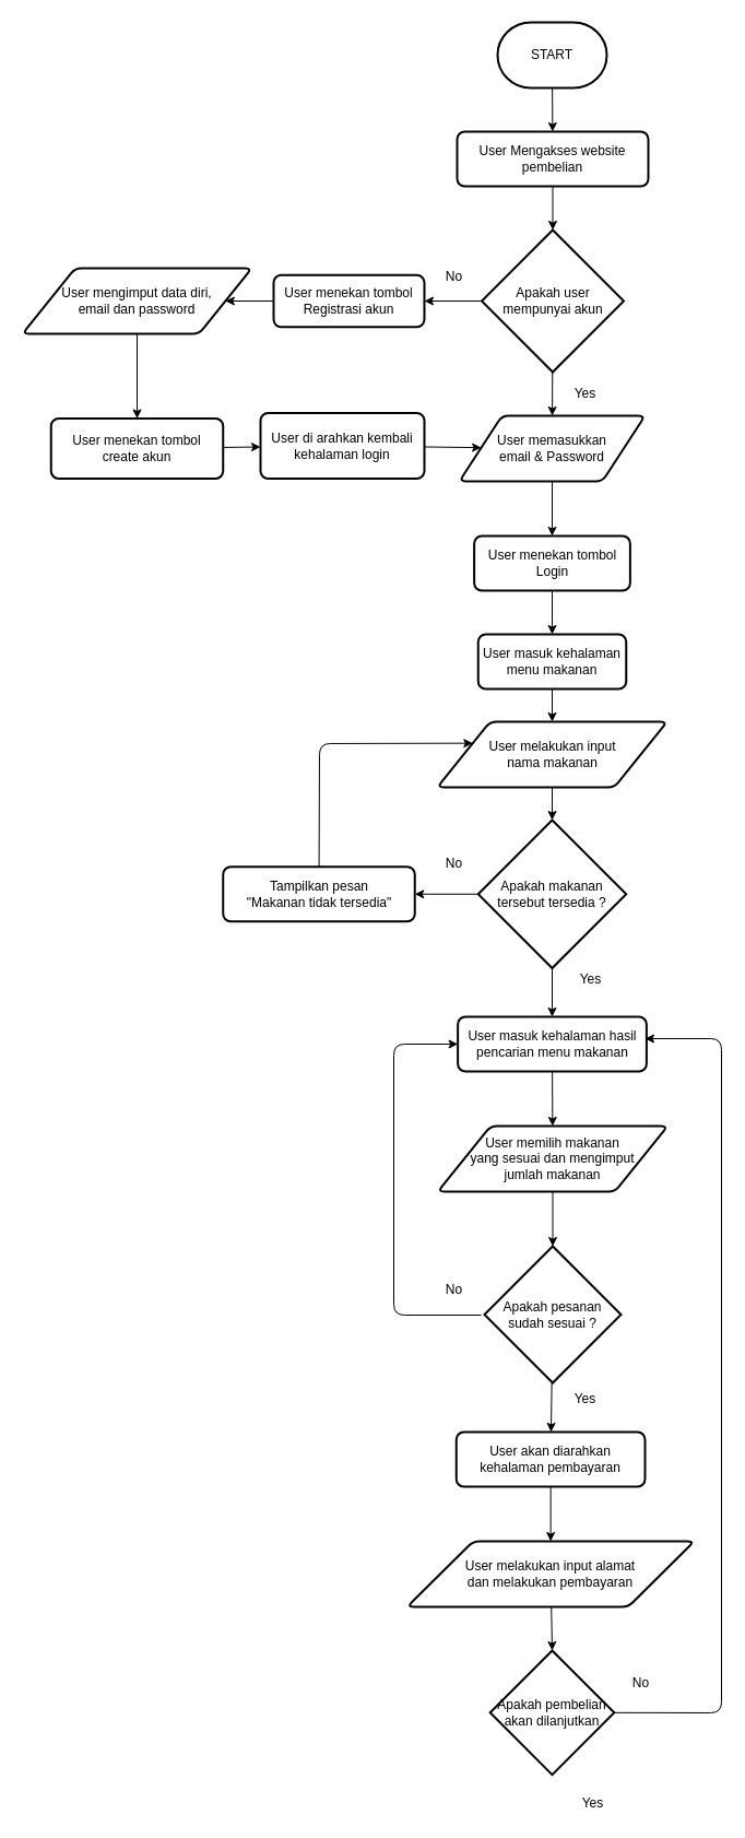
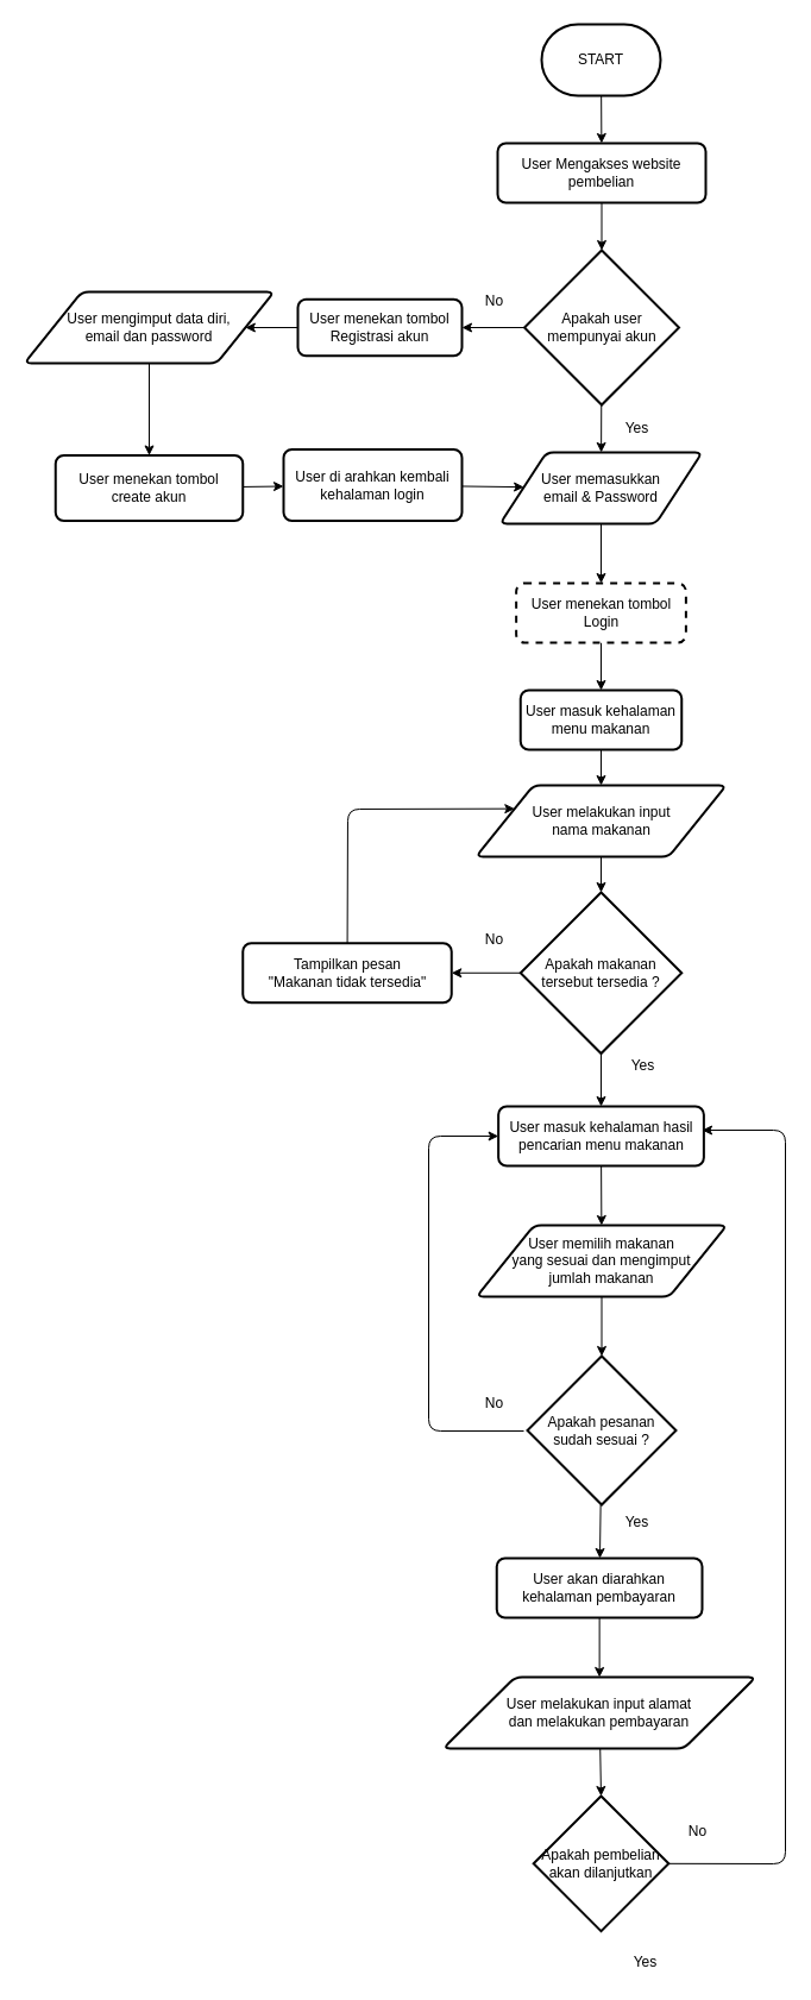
  <mxCell id="0" />
  <mxCell id="1" parent="0" />
  <mxCell id="2" style="edgeStyle=none;html=1;" edge="1" parent="1" source="3" target="5"><mxGeometry relative="1" as="geometry" /></mxCell>
  <mxCell id="3" value="START" style="strokeWidth=2;html=1;shape=mxgraph.flowchart.terminator;whiteSpace=wrap;" vertex="1" parent="1"><mxGeometry x="455" y="20" width="100" height="60" as="geometry" /></mxCell>
  <mxCell id="4" style="edgeStyle=none;html=1;" edge="1" parent="1" source="5" target="8"><mxGeometry relative="1" as="geometry" /></mxCell>
  <mxCell id="5" value="User Mengakses website pembelian" style="rounded=1;whiteSpace=wrap;html=1;absoluteArcSize=1;arcSize=14;strokeWidth=2;" vertex="1" parent="1"><mxGeometry x="418" y="120" width="175" height="50" as="geometry" /></mxCell>
  <mxCell id="6" style="edgeStyle=none;html=1;entryX=1;entryY=0.5;entryDx=0;entryDy=0;" edge="1" parent="1" source="8" target="10"><mxGeometry relative="1" as="geometry" /></mxCell>
  <mxCell id="7" style="edgeStyle=none;html=1;" edge="1" parent="1" source="8" target="13"><mxGeometry relative="1" as="geometry" /></mxCell>
  <mxCell id="8" value="Apakah user mempunyai akun" style="strokeWidth=2;html=1;shape=mxgraph.flowchart.decision;whiteSpace=wrap;" vertex="1" parent="1"><mxGeometry x="440.5" y="210" width="130" height="130" as="geometry" /></mxCell>
  <mxCell id="9" style="edgeStyle=none;html=1;" edge="1" parent="1" source="10" target="18"><mxGeometry relative="1" as="geometry" /></mxCell>
  <mxCell id="10" value="User menekan tombol Registrasi akun" style="rounded=1;whiteSpace=wrap;html=1;absoluteArcSize=1;arcSize=14;strokeWidth=2;" vertex="1" parent="1"><mxGeometry x="250" y="251.25" width="138" height="47.5" as="geometry" /></mxCell>
  <mxCell id="11" value="No" style="text;html=1;align=center;verticalAlign=middle;resizable=0;points=[];autosize=1;strokeColor=none;fillColor=none;" vertex="1" parent="1"><mxGeometry x="400" y="242.5" width="30" height="20" as="geometry" /></mxCell>
  <mxCell id="12" style="edgeStyle=none;html=1;" edge="1" parent="1" source="13" target="16"><mxGeometry relative="1" as="geometry" /></mxCell>
  <mxCell id="13" value="User memasukkan &lt;br&gt;email &amp;amp; Password" style="shape=parallelogram;html=1;strokeWidth=2;perimeter=parallelogramPerimeter;whiteSpace=wrap;rounded=1;arcSize=12;size=0.23;" vertex="1" parent="1"><mxGeometry x="420" y="380" width="170" height="60" as="geometry" /></mxCell>
  <mxCell id="14" value="Yes" style="text;html=1;align=center;verticalAlign=middle;resizable=0;points=[];autosize=1;strokeColor=none;fillColor=none;" vertex="1" parent="1"><mxGeometry x="515" y="350" width="40" height="20" as="geometry" /></mxCell>
  <mxCell id="15" style="edgeStyle=none;html=1;entryX=0.5;entryY=0;entryDx=0;entryDy=0;" edge="1" parent="1" source="16" target="24"><mxGeometry relative="1" as="geometry" /></mxCell>
- <mxCell id="16" value="User menekan tombol Login" style="rounded=1;whiteSpace=wrap;html=1;absoluteArcSize=1;arcSize=14;strokeWidth=2;" vertex="1" parent="1"><mxGeometry x="433.63" y="490" width="142.75" height="50" as="geometry" /></mxCell>
+ <mxCell id="16" value="User menekan tombol Login" style="rounded=1;whiteSpace=wrap;html=1;absoluteArcSize=1;arcSize=14;strokeWidth=2;dashed=1;" vertex="1" parent="1"><mxGeometry x="433.63" y="490" width="142.75" height="50" as="geometry" /></mxCell>
  <mxCell id="17" style="edgeStyle=none;html=1;entryX=0.5;entryY=0;entryDx=0;entryDy=0;" edge="1" parent="1" source="18" target="20"><mxGeometry relative="1" as="geometry" /></mxCell>
  <mxCell id="18" value="User mengimput data diri,&lt;br&gt;email dan password" style="shape=parallelogram;html=1;strokeWidth=2;perimeter=parallelogramPerimeter;whiteSpace=wrap;rounded=1;arcSize=12;size=0.23;" vertex="1" parent="1"><mxGeometry x="20" y="245" width="210" height="60" as="geometry" /></mxCell>
  <mxCell id="19" style="edgeStyle=none;html=1;" edge="1" parent="1" source="20" target="22"><mxGeometry relative="1" as="geometry" /></mxCell>
  <mxCell id="20" value="User menekan tombol&lt;br&gt;create akun" style="rounded=1;whiteSpace=wrap;html=1;absoluteArcSize=1;arcSize=14;strokeWidth=2;" vertex="1" parent="1"><mxGeometry x="46.25" y="382.5" width="157.5" height="55" as="geometry" /></mxCell>
  <mxCell id="21" style="edgeStyle=none;html=1;" edge="1" parent="1" source="22" target="13"><mxGeometry relative="1" as="geometry" /></mxCell>
  <mxCell id="22" value="&lt;span&gt;User di arahkan kembali kehalaman login&lt;/span&gt;" style="rounded=1;whiteSpace=wrap;html=1;absoluteArcSize=1;arcSize=14;strokeWidth=2;" vertex="1" parent="1"><mxGeometry x="238" y="377.5" width="150" height="60" as="geometry" /></mxCell>
  <mxCell id="23" style="edgeStyle=none;html=1;" edge="1" parent="1" source="24" target="26"><mxGeometry relative="1" as="geometry" /></mxCell>
  <mxCell id="24" value="User masuk kehalaman menu makanan" style="rounded=1;whiteSpace=wrap;html=1;absoluteArcSize=1;arcSize=14;strokeWidth=2;" vertex="1" parent="1"><mxGeometry x="437.25" y="580" width="135.5" height="50" as="geometry" /></mxCell>
  <mxCell id="25" style="edgeStyle=none;html=1;entryX=0.5;entryY=0;entryDx=0;entryDy=0;entryPerimeter=0;" edge="1" parent="1" source="26" target="29"><mxGeometry relative="1" as="geometry" /></mxCell>
  <mxCell id="26" value="User melakukan input &lt;br&gt;nama makanan" style="shape=parallelogram;html=1;strokeWidth=2;perimeter=parallelogramPerimeter;whiteSpace=wrap;rounded=1;arcSize=12;size=0.23;" vertex="1" parent="1"><mxGeometry x="399.75" y="660" width="210.5" height="60" as="geometry" /></mxCell>
  <mxCell id="27" style="edgeStyle=none;html=1;" edge="1" parent="1" source="29" target="31"><mxGeometry relative="1" as="geometry" /></mxCell>
  <mxCell id="28" style="edgeStyle=none;html=1;entryX=1;entryY=0.5;entryDx=0;entryDy=0;" edge="1" parent="1" source="29" target="33"><mxGeometry relative="1" as="geometry" /></mxCell>
  <mxCell id="29" value="Apakah makanan&lt;br&gt;tersebut tersedia ?" style="strokeWidth=2;html=1;shape=mxgraph.flowchart.decision;whiteSpace=wrap;" vertex="1" parent="1"><mxGeometry x="437.25" y="750" width="135.5" height="135.5" as="geometry" /></mxCell>
  <mxCell id="30" style="edgeStyle=none;html=1;" edge="1" parent="1" source="31" target="37"><mxGeometry relative="1" as="geometry" /></mxCell>
  <mxCell id="31" value="User masuk kehalaman hasil pencarian menu makanan" style="rounded=1;whiteSpace=wrap;html=1;absoluteArcSize=1;arcSize=14;strokeWidth=2;" vertex="1" parent="1"><mxGeometry x="418.63" y="930" width="172.75" height="50" as="geometry" /></mxCell>
  <mxCell id="32" style="edgeStyle=none;html=1;entryX=0;entryY=0.25;entryDx=0;entryDy=0;" edge="1" parent="1" source="33" target="26"><mxGeometry relative="1" as="geometry"><Array as="points"><mxPoint x="292" y="680" /></Array></mxGeometry></mxCell>
  <mxCell id="33" value="Tampilkan pesan&lt;br&gt;&quot;Makanan tidak tersedia&quot;" style="rounded=1;whiteSpace=wrap;html=1;absoluteArcSize=1;arcSize=14;strokeWidth=2;" vertex="1" parent="1"><mxGeometry x="203.75" y="792.75" width="175.5" height="50" as="geometry" /></mxCell>
  <mxCell id="34" value="No" style="text;html=1;align=center;verticalAlign=middle;resizable=0;points=[];autosize=1;strokeColor=none;fillColor=none;" vertex="1" parent="1"><mxGeometry x="400.25" y="780" width="30" height="20" as="geometry" /></mxCell>
  <mxCell id="35" value="Yes" style="text;html=1;align=center;verticalAlign=middle;resizable=0;points=[];autosize=1;strokeColor=none;fillColor=none;" vertex="1" parent="1"><mxGeometry x="520" y="885.5" width="40" height="20" as="geometry" /></mxCell>
  <mxCell id="36" style="edgeStyle=none;html=1;entryX=0.5;entryY=0;entryDx=0;entryDy=0;entryPerimeter=0;" edge="1" parent="1" source="37" target="40"><mxGeometry relative="1" as="geometry" /></mxCell>
  <mxCell id="37" value="User memilih makanan &lt;br&gt;yang sesuai dan mengimput &lt;br&gt;jumlah makanan" style="shape=parallelogram;html=1;strokeWidth=2;perimeter=parallelogramPerimeter;whiteSpace=wrap;rounded=1;arcSize=12;size=0.23;" vertex="1" parent="1"><mxGeometry x="400.25" y="1030" width="210.5" height="60" as="geometry" /></mxCell>
  <mxCell id="38" style="edgeStyle=none;html=1;" edge="1" parent="1" source="40" target="42"><mxGeometry relative="1" as="geometry" /></mxCell>
  <mxCell id="39" style="edgeStyle=none;html=1;entryX=0;entryY=0.5;entryDx=0;entryDy=0;" edge="1" parent="1" target="31"><mxGeometry relative="1" as="geometry"><mxPoint x="440" y="1203" as="sourcePoint" /><mxPoint x="376.5" y="1202.5" as="targetPoint" /><Array as="points"><mxPoint x="360" y="1203" /><mxPoint x="360" y="955" /></Array></mxGeometry></mxCell>
  <mxCell id="40" value="Apakah pesanan&lt;br&gt;sudah sesuai ?" style="strokeWidth=2;html=1;shape=mxgraph.flowchart.decision;whiteSpace=wrap;" vertex="1" parent="1"><mxGeometry x="443" y="1140" width="125" height="125" as="geometry" /></mxCell>
  <mxCell id="41" style="edgeStyle=none;html=1;" edge="1" parent="1" source="42" target="46"><mxGeometry relative="1" as="geometry" /></mxCell>
  <mxCell id="42" value="User akan diarahkan kehalaman pembayaran" style="rounded=1;whiteSpace=wrap;html=1;absoluteArcSize=1;arcSize=14;strokeWidth=2;" vertex="1" parent="1"><mxGeometry x="417.25" y="1310" width="172.75" height="50" as="geometry" /></mxCell>
  <mxCell id="43" value="Yes" style="text;html=1;align=center;verticalAlign=middle;resizable=0;points=[];autosize=1;strokeColor=none;fillColor=none;" vertex="1" parent="1"><mxGeometry x="515" y="1270" width="40" height="20" as="geometry" /></mxCell>
  <mxCell id="44" value="No" style="text;html=1;align=center;verticalAlign=middle;resizable=0;points=[];autosize=1;strokeColor=none;fillColor=none;" vertex="1" parent="1"><mxGeometry x="399.75" y="1170" width="30" height="20" as="geometry" /></mxCell>
  <mxCell id="45" style="edgeStyle=none;html=1;entryX=0.5;entryY=0;entryDx=0;entryDy=0;entryPerimeter=0;" edge="1" parent="1" source="46" target="48"><mxGeometry relative="1" as="geometry" /></mxCell>
  <mxCell id="46" value="User melakukan input alamat &lt;br&gt;dan melakukan pembayaran" style="shape=parallelogram;html=1;strokeWidth=2;perimeter=parallelogramPerimeter;whiteSpace=wrap;rounded=1;arcSize=12;size=0.23;" vertex="1" parent="1"><mxGeometry x="372.19" y="1410" width="262.88" height="60" as="geometry" /></mxCell>
  <mxCell id="47" style="edgeStyle=none;html=1;exitX=1;exitY=0.5;exitDx=0;exitDy=0;exitPerimeter=0;" edge="1" parent="1" source="48"><mxGeometry relative="1" as="geometry"><mxPoint x="590" y="950" as="targetPoint" /><Array as="points"><mxPoint x="660" y="1567" /><mxPoint x="660" y="950" /></Array></mxGeometry></mxCell>
  <mxCell id="48" value="Apakah pembelian akan dilanjutkan" style="strokeWidth=2;html=1;shape=mxgraph.flowchart.decision;whiteSpace=wrap;" vertex="1" parent="1"><mxGeometry x="448.18" y="1510" width="113.63" height="113.63" as="geometry" /></mxCell>
  <mxCell id="49" value="No" style="text;html=1;align=center;verticalAlign=middle;resizable=0;points=[];autosize=1;strokeColor=none;fillColor=none;" vertex="1" parent="1"><mxGeometry x="570.5" y="1530" width="30" height="20" as="geometry" /></mxCell>
  <mxCell id="50" value="Yes" style="text;html=1;align=center;verticalAlign=middle;resizable=0;points=[];autosize=1;strokeColor=none;fillColor=none;" vertex="1" parent="1"><mxGeometry x="521.81" y="1640" width="40" height="20" as="geometry" /></mxCell>
